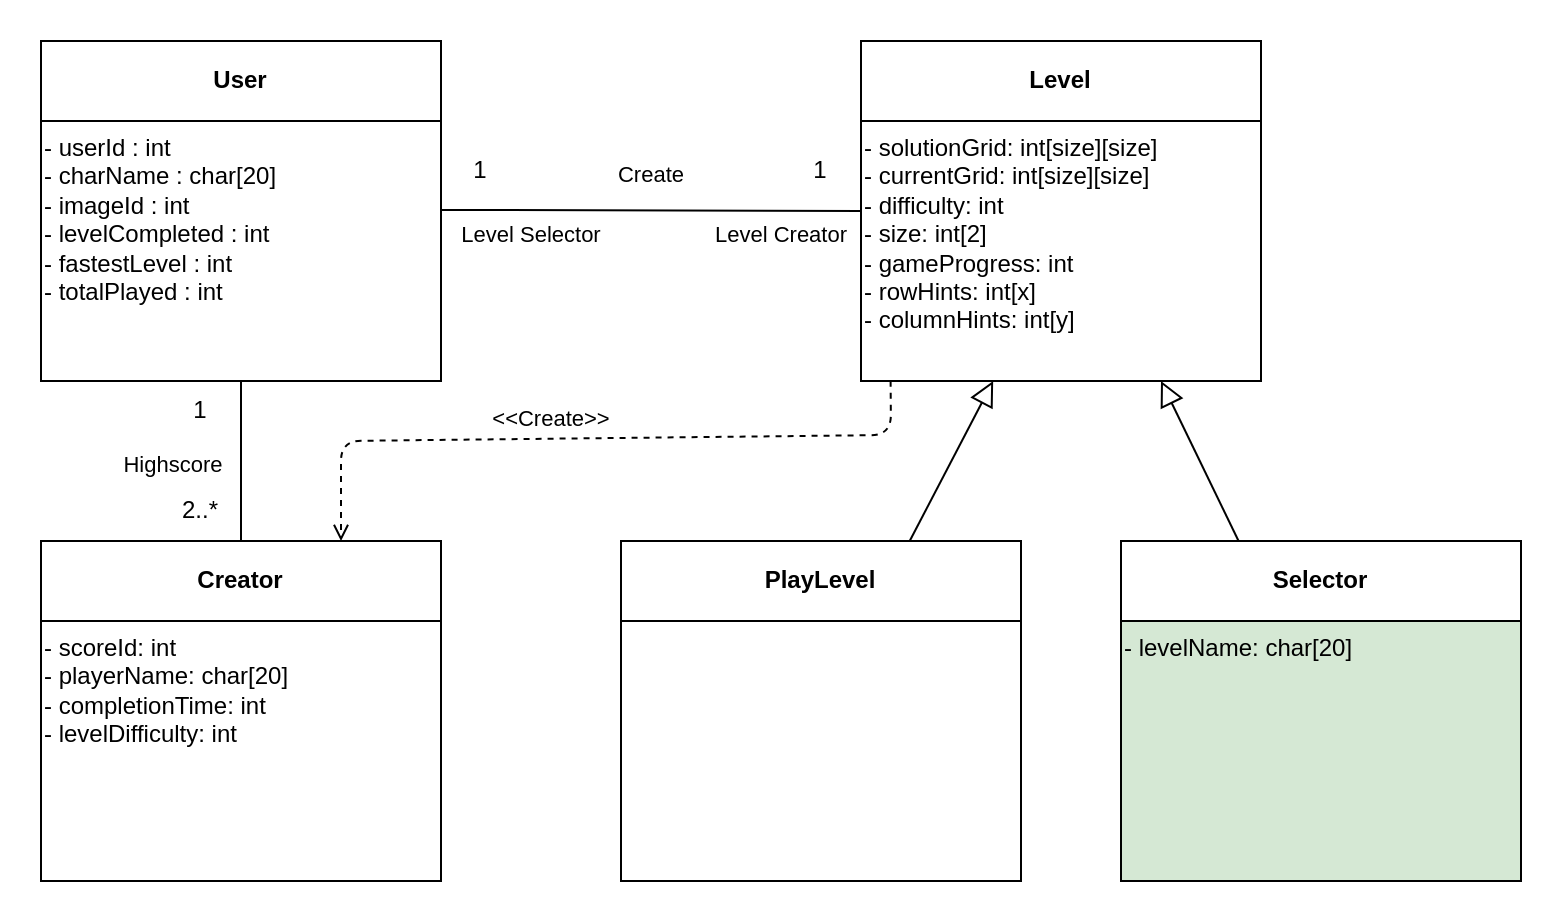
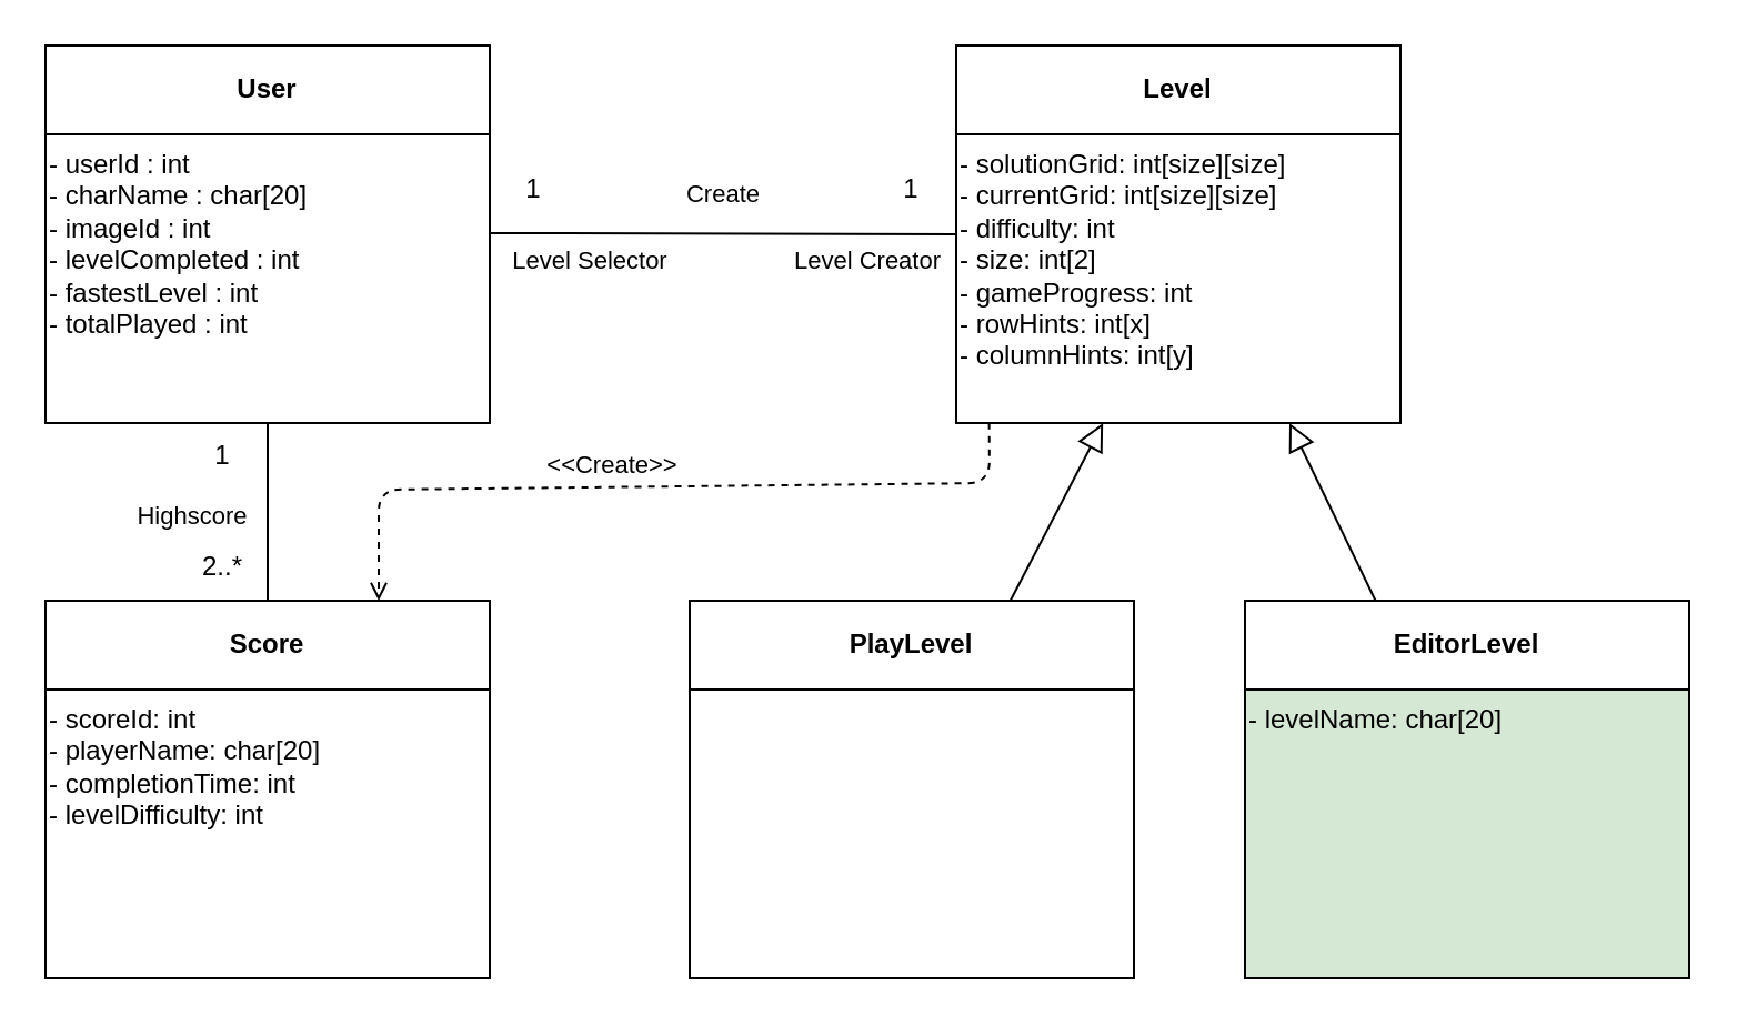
  <mxCell id="0" />
  <mxCell id="1" parent="0" />
  <mxCell id="2" style="edgeStyle=none;html=1;entryX=0;entryY=0.346;entryDx=0;entryDy=0;entryPerimeter=0;strokeColor=default;startArrow=none;startFill=0;endArrow=none;endFill=0;startSize=10;endSize=10;sourcePerimeterSpacing=0;targetPerimeterSpacing=0;exitX=0.997;exitY=0.342;exitDx=0;exitDy=0;exitPerimeter=0;" parent="1" source="9" target="11" edge="1"><mxGeometry relative="1" as="geometry"><mxPoint x="320" y="114.99" as="sourcePoint" /></mxGeometry></mxCell>
  <mxCell id="3" value="Level Selector" style="edgeLabel;html=1;align=center;verticalAlign=middle;resizable=0;points=[];" parent="2" vertex="1" connectable="0"><mxGeometry x="-0.416" relative="1" as="geometry"><mxPoint x="-16" y="12" as="offset" /></mxGeometry></mxCell>
  <mxCell id="4" value="Level Creator" style="edgeLabel;html=1;align=center;verticalAlign=middle;resizable=0;points=[];" parent="2" vertex="1" connectable="0"><mxGeometry x="0.56" y="-1" relative="1" as="geometry"><mxPoint x="6" y="11" as="offset" /></mxGeometry></mxCell>
  <mxCell id="5" value="Create" style="edgeLabel;html=1;align=center;verticalAlign=middle;resizable=0;points=[];" parent="2" vertex="1" connectable="0"><mxGeometry x="0.235" y="1" relative="1" as="geometry"><mxPoint x="-25" y="-17" as="offset" /></mxGeometry></mxCell>
  <mxCell id="6" style="edgeStyle=none;html=1;entryX=0.5;entryY=0;entryDx=0;entryDy=0;endArrow=none;endFill=0;exitX=0.5;exitY=1;exitDx=0;exitDy=0;" parent="1" source="9" target="20" edge="1"><mxGeometry relative="1" as="geometry" /></mxCell>
  <mxCell id="7" value="Highscore" style="edgeLabel;html=1;align=center;verticalAlign=middle;resizable=0;points=[];" parent="6" vertex="1" connectable="0"><mxGeometry x="0.148" y="1" relative="1" as="geometry"><mxPoint x="-36" y="-5" as="offset" /></mxGeometry></mxCell>
  <mxCell id="8" value="User" style="swimlane;whiteSpace=wrap;html=1;startSize=40;" parent="1" vertex="1"><mxGeometry x="20" y="20" width="200" height="170" as="geometry" /></mxCell>
  <mxCell id="9" value="- userId : int&lt;br&gt;- charName : char[20]&lt;br&gt;- imageId : int&lt;br&gt;- levelCompleted : int&lt;br&gt;- fastestLevel : int&lt;br&gt;- totalPlayed : int" style="rounded=0;whiteSpace=wrap;html=1;align=left;labelPosition=center;verticalLabelPosition=middle;verticalAlign=top;" parent="8" vertex="1"><mxGeometry y="40" width="200" height="130" as="geometry" /></mxCell>
  <mxCell id="10" value="Level" style="swimlane;whiteSpace=wrap;html=1;startSize=40;" parent="1" vertex="1"><mxGeometry x="430" y="20" width="200" height="170" as="geometry" /></mxCell>
  <mxCell id="11" value="- solutionGrid: int[size][size]&lt;br&gt;- currentGrid: int[size][size]&lt;br&gt;- difficulty: int&lt;br&gt;- size: int[2]&lt;br&gt;- gameProgress: int&lt;br&gt;- rowHints: int[x]&lt;br style=&quot;border-color: var(--border-color);&quot;&gt;- columnHints: int[y]" style="rounded=0;whiteSpace=wrap;html=1;align=left;labelPosition=center;verticalLabelPosition=middle;verticalAlign=top;" parent="10" vertex="1"><mxGeometry y="40" width="200" height="130" as="geometry" /></mxCell>
  <mxCell id="12" style="edgeStyle=none;html=1;strokeColor=default;startArrow=none;startFill=0;endArrow=block;endFill=0;startSize=10;endSize=10;sourcePerimeterSpacing=0;targetPerimeterSpacing=0;" parent="1" source="13" target="11" edge="1"><mxGeometry relative="1" as="geometry" /></mxCell>
  <mxCell id="13" value="PlayLevel" style="swimlane;whiteSpace=wrap;html=1;startSize=40;" parent="1" vertex="1"><mxGeometry x="310" y="270" width="200" height="170" as="geometry" /></mxCell>
  <mxCell id="14" value="" style="rounded=0;whiteSpace=wrap;html=1;align=left;labelPosition=center;verticalLabelPosition=middle;verticalAlign=top;" parent="13" vertex="1"><mxGeometry y="40" width="200" height="130" as="geometry" /></mxCell>
  <mxCell id="15" style="edgeStyle=none;html=1;strokeColor=default;startArrow=none;startFill=0;endArrow=block;endFill=0;startSize=10;endSize=10;sourcePerimeterSpacing=0;targetPerimeterSpacing=0;entryX=0.75;entryY=1;entryDx=0;entryDy=0;" parent="1" source="16" target="11" edge="1"><mxGeometry relative="1" as="geometry"><mxPoint x="530" y="200" as="targetPoint" /></mxGeometry></mxCell>
- <mxCell id="16" value="Selector" style="swimlane;whiteSpace=wrap;html=1;startSize=40;" parent="1" vertex="1"><mxGeometry x="560" y="270" width="200" height="170" as="geometry" /></mxCell>
+ <mxCell id="16" value="EditorLevel" style="swimlane;whiteSpace=wrap;html=1;startSize=40;" parent="1" vertex="1"><mxGeometry x="560" y="270" width="200" height="170" as="geometry" /></mxCell>
  <mxCell id="17" value="- levelName: char[20]" style="rounded=0;whiteSpace=wrap;html=1;align=left;labelPosition=center;verticalLabelPosition=middle;verticalAlign=top;fillColor=#d5e8d4;" parent="16" vertex="1"><mxGeometry y="40" width="200" height="130" as="geometry" /></mxCell>
  <mxCell id="18" value="1" style="text;html=1;strokeColor=none;fillColor=none;align=center;verticalAlign=middle;whiteSpace=wrap;rounded=0;" parent="1" vertex="1"><mxGeometry x="210" y="70" width="60" height="30" as="geometry" /></mxCell>
  <mxCell id="19" value="1" style="text;html=1;strokeColor=none;fillColor=none;align=center;verticalAlign=middle;whiteSpace=wrap;rounded=0;" parent="1" vertex="1"><mxGeometry x="380" y="70" width="60" height="30" as="geometry" /></mxCell>
- <mxCell id="20" value="Creator" style="swimlane;whiteSpace=wrap;html=1;startSize=40;" parent="1" vertex="1"><mxGeometry x="20" y="270" width="200" height="170" as="geometry" /></mxCell>
+ <mxCell id="20" value="Score" style="swimlane;whiteSpace=wrap;html=1;startSize=40;" parent="1" vertex="1"><mxGeometry x="20" y="270" width="200" height="170" as="geometry" /></mxCell>
  <mxCell id="21" value="- scoreId: int&lt;br&gt;- playerName: char[20]&lt;br&gt;- completionTime: int&lt;br&gt;- levelDifficulty: int" style="rounded=0;whiteSpace=wrap;html=1;align=left;labelPosition=center;verticalLabelPosition=middle;verticalAlign=top;" parent="20" vertex="1"><mxGeometry y="40" width="200" height="130" as="geometry" /></mxCell>
  <mxCell id="22" style="edgeStyle=none;html=1;entryX=0.75;entryY=0;entryDx=0;entryDy=0;endArrow=open;endFill=0;dashed=1;exitX=0.074;exitY=0.999;exitDx=0;exitDy=0;exitPerimeter=0;" parent="1" source="11" target="20" edge="1"><mxGeometry relative="1" as="geometry"><Array as="points"><mxPoint x="445" y="217" /><mxPoint x="170" y="220" /></Array></mxGeometry></mxCell>
  <mxCell id="23" value="&amp;lt;&amp;lt;Create&amp;gt;&amp;gt;" style="edgeLabel;html=1;align=center;verticalAlign=middle;resizable=0;points=[];" parent="22" vertex="1" connectable="0"><mxGeometry x="-0.192" y="2" relative="1" as="geometry"><mxPoint x="-56" y="-12" as="offset" /></mxGeometry></mxCell>
  <mxCell id="24" value="" style="edgeStyle=none;html=1;dashed=1;endArrow=none;endFill=0;" parent="1" source="25" target="9" edge="1"><mxGeometry relative="1" as="geometry" /></mxCell>
  <mxCell id="25" value="1" style="text;html=1;strokeColor=none;fillColor=none;align=center;verticalAlign=middle;whiteSpace=wrap;rounded=0;" parent="1" vertex="1"><mxGeometry x="70" y="190" width="60" height="30" as="geometry" /></mxCell>
  <mxCell id="26" value="2..*" style="text;html=1;strokeColor=none;fillColor=none;align=center;verticalAlign=middle;whiteSpace=wrap;rounded=0;" parent="1" vertex="1"><mxGeometry x="70" y="240" width="60" height="30" as="geometry" /></mxCell>
